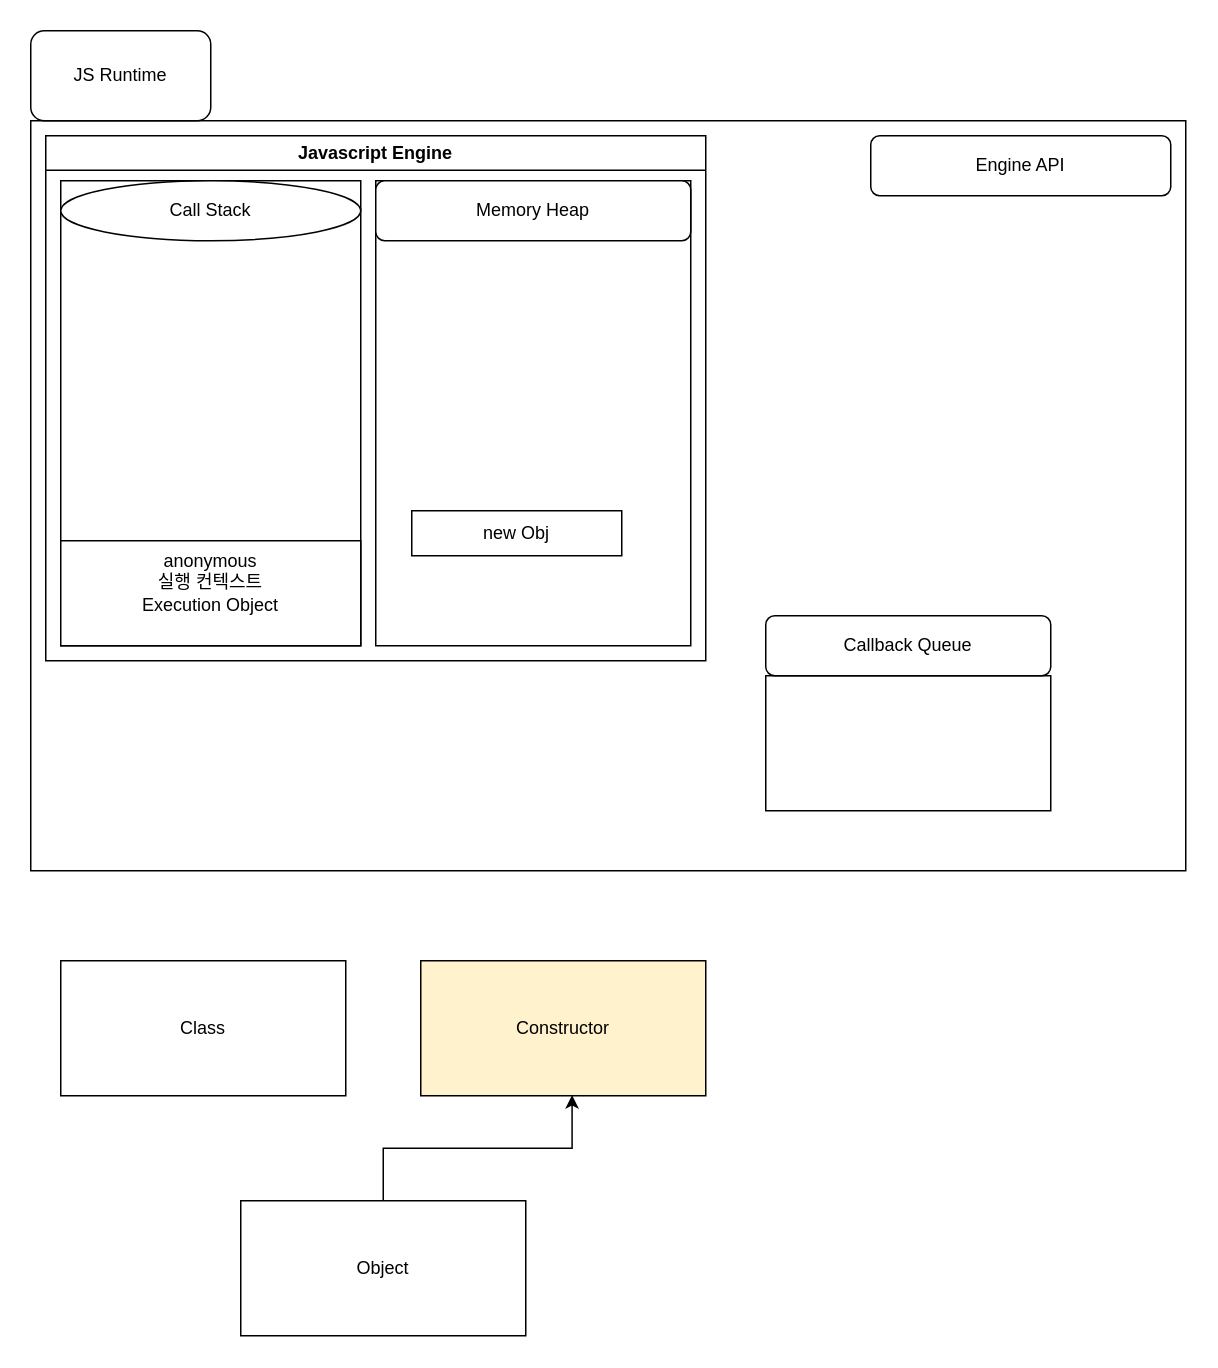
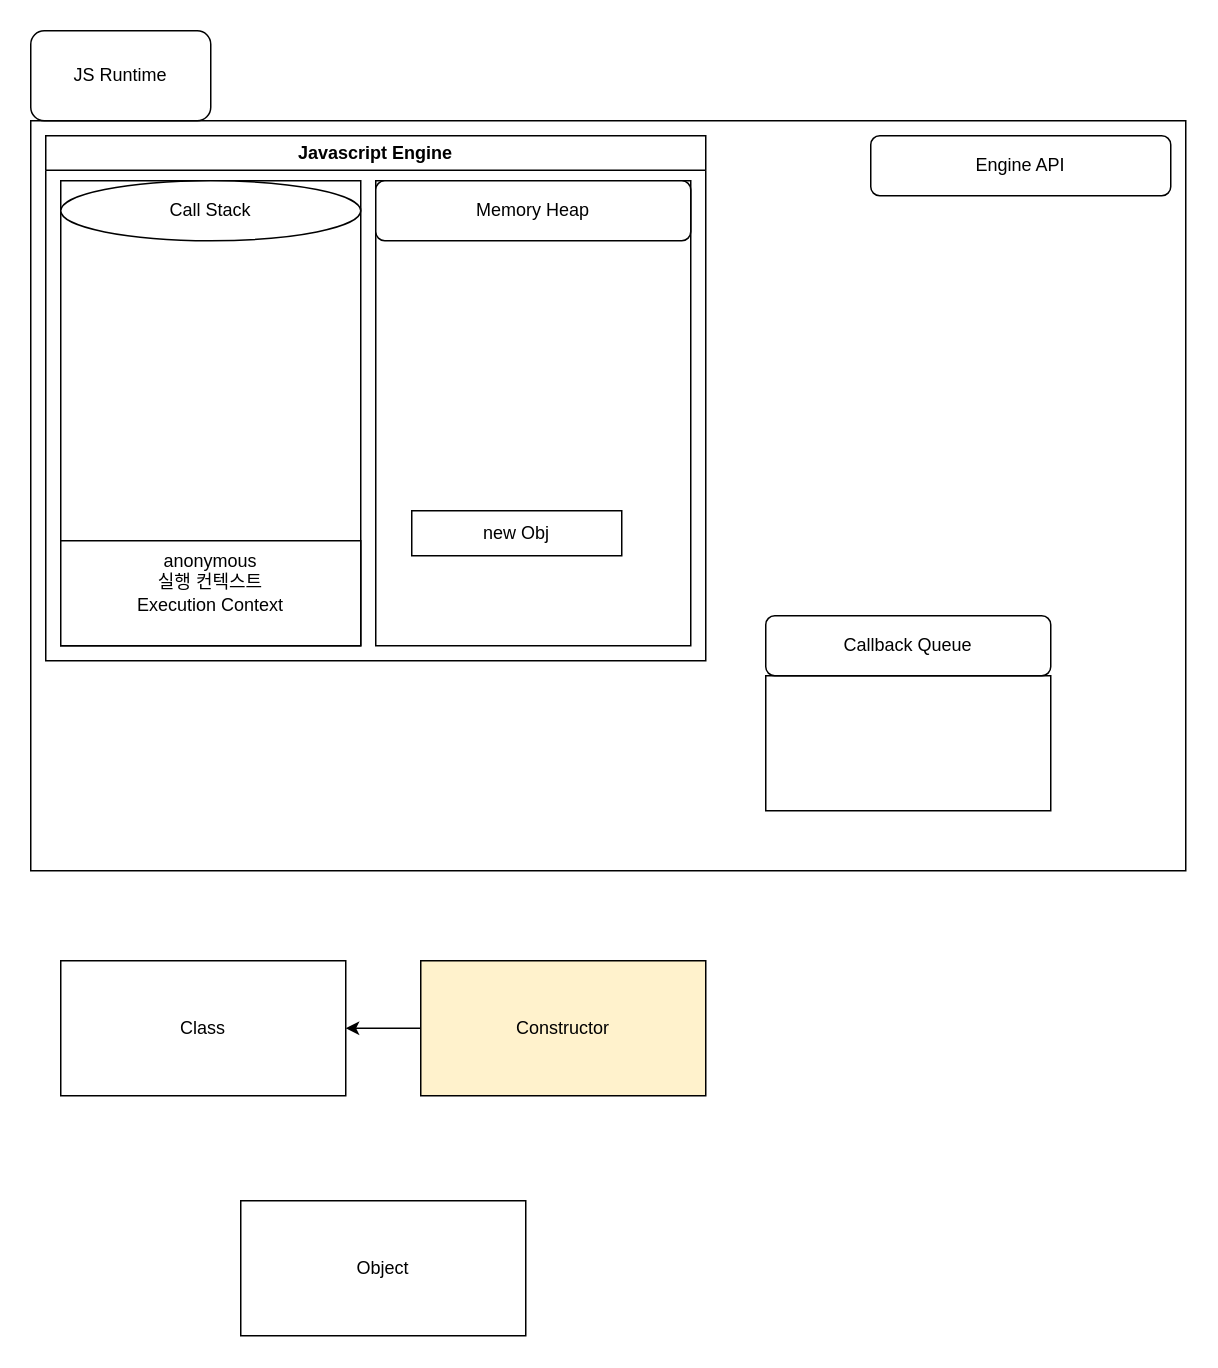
  <mxCell id="0" />
  <mxCell id="1" parent="0" />
  <mxCell id="2" value="" style="rounded=0;whiteSpace=wrap;html=1;" parent="1" vertex="1"><mxGeometry x="20" y="80" width="770" height="500" as="geometry" /></mxCell>
  <mxCell id="3" value="JS Runtime" style="rounded=1;whiteSpace=wrap;html=1;" parent="1" vertex="1"><mxGeometry x="20" y="20" width="120" height="60" as="geometry" /></mxCell>
  <mxCell id="4" value="" style="rounded=0;whiteSpace=wrap;html=1;" parent="1" vertex="1"><mxGeometry x="250" y="120" width="210" height="310" as="geometry" /></mxCell>
  <mxCell id="5" value="Memory Heap" style="rounded=1;whiteSpace=wrap;html=1;" parent="1" vertex="1"><mxGeometry x="250" y="120" width="210" height="40" as="geometry" /></mxCell>
  <mxCell id="6" value="" style="rounded=0;whiteSpace=wrap;html=1;" parent="1" vertex="1"><mxGeometry x="40" y="120" width="200" height="310" as="geometry" /></mxCell>
  <mxCell id="7" value="Call Stack" style="ellipse;whiteSpace=wrap;html=1;" parent="1" vertex="1"><mxGeometry x="40" y="120" width="200" height="40" as="geometry" /></mxCell>
  <mxCell id="8" value="Engine API" style="rounded=1;whiteSpace=wrap;html=1;" parent="1" vertex="1"><mxGeometry x="580" y="90" width="200" height="40" as="geometry" /></mxCell>
  <mxCell id="9" value="" style="rounded=0;whiteSpace=wrap;html=1;" parent="1" vertex="1"><mxGeometry x="510" y="450" width="190" height="90" as="geometry" /></mxCell>
  <mxCell id="10" value="Callback Queue" style="rounded=1;whiteSpace=wrap;html=1;" parent="1" vertex="1"><mxGeometry x="510" y="410" width="190" height="40" as="geometry" /></mxCell>
  <mxCell id="11" value="Javascript Engine" style="swimlane;whiteSpace=wrap;html=1;" parent="1" vertex="1"><mxGeometry x="30" y="90" width="440" height="350" as="geometry" /></mxCell>
- <mxCell id="12" value="anonymous&lt;br&gt;실행 컨텍스트&lt;br&gt;Execution Object&lt;br&gt;&lt;br&gt;" style="rounded=0;whiteSpace=wrap;html=1;" parent="1" vertex="1"><mxGeometry x="40" y="360" width="200" height="70" as="geometry" /></mxCell>
+ <mxCell id="12" value="anonymous&lt;br&gt;실행 컨텍스트&lt;br&gt;Execution Context&lt;br&gt;&lt;br&gt;" style="rounded=0;whiteSpace=wrap;html=1;" parent="1" vertex="1"><mxGeometry x="40" y="360" width="200" height="70" as="geometry" /></mxCell>
  <mxCell id="13" value="new Obj" style="rounded=0;whiteSpace=wrap;html=1;" vertex="1" parent="1"><mxGeometry x="274" y="340" width="140" height="30" as="geometry" /></mxCell>
  <mxCell id="14" value="Class" style="rounded=0;whiteSpace=wrap;html=1;" vertex="1" parent="1"><mxGeometry x="40" y="640" width="190" height="90" as="geometry" /></mxCell>
+ <mxCell id="15" style="edgeStyle=orthogonalEdgeStyle;rounded=0;orthogonalLoop=1;jettySize=auto;html=1;exitX=0;exitY=0.5;exitDx=0;exitDy=0;entryX=1;entryY=0.5;entryDx=0;entryDy=0;" edge="1" parent="1" source="16" target="14"><mxGeometry relative="1" as="geometry" /></mxCell>
  <mxCell id="16" value="Constructor" style="rounded=0;whiteSpace=wrap;html=1;fillColor=#fff2cc;" vertex="1" parent="1"><mxGeometry x="280" y="640" width="190" height="90" as="geometry" /></mxCell>
- <mxCell id="17" style="edgeStyle=orthogonalEdgeStyle;rounded=0;orthogonalLoop=1;jettySize=auto;html=1;entryX=0.531;entryY=0.995;entryDx=0;entryDy=0;entryPerimeter=0;" edge="1" parent="1" source="18" target="16"><mxGeometry relative="1" as="geometry" /></mxCell>
  <mxCell id="18" value="Object" style="rounded=0;whiteSpace=wrap;html=1;" vertex="1" parent="1"><mxGeometry x="160" y="800" width="190" height="90" as="geometry" /></mxCell>
